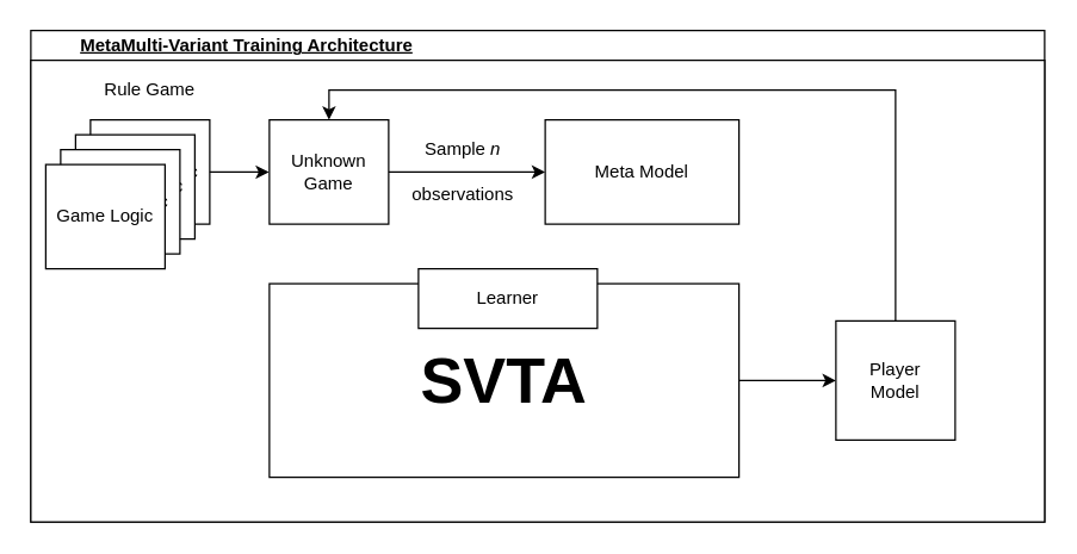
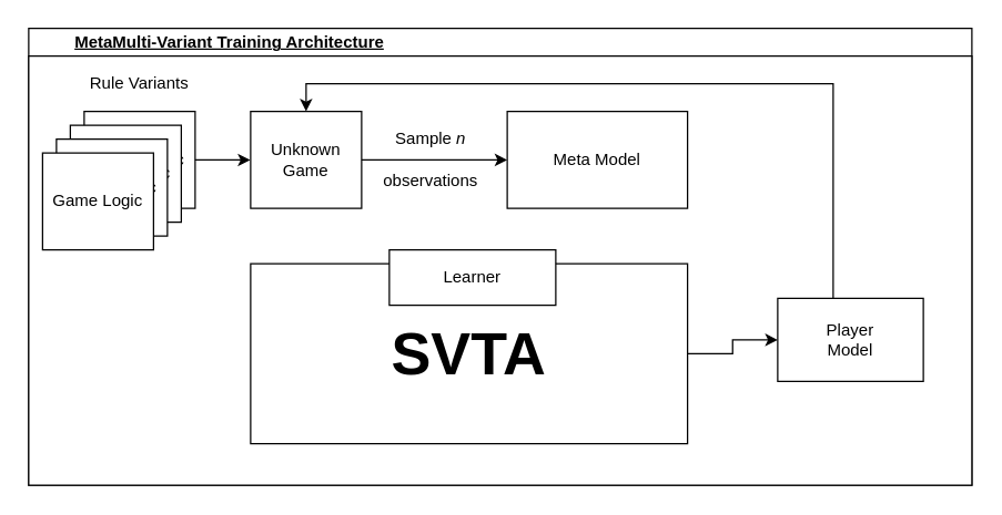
  <mxCell id="0" />
  <mxCell id="1" parent="0" />
  <mxCell id="2" value="" style="rounded=0;whiteSpace=wrap;html=1;" parent="1" vertex="1"><mxGeometry x="20" y="20" width="680" height="330" as="geometry" /></mxCell>
  <mxCell id="3" value="" style="rounded=0;whiteSpace=wrap;html=1;" parent="1" vertex="1"><mxGeometry x="20" y="40" width="680" height="310" as="geometry" /></mxCell>
  <mxCell id="4" value="&lt;b&gt;&lt;u&gt;MetaMulti-Variant Training Architecture&lt;/u&gt;&lt;/b&gt;" style="text;html=1;strokeColor=none;fillColor=none;align=center;verticalAlign=middle;whiteSpace=wrap;rounded=0;" parent="1" vertex="1"><mxGeometry x="50" y="20" width="230" height="20" as="geometry" /></mxCell>
  <mxCell id="5" value="" style="group" parent="1" vertex="1" connectable="0"><mxGeometry x="30" y="50" width="115" height="130" as="geometry" /></mxCell>
  <mxCell id="6" value="Game Logic" style="rounded=0;whiteSpace=wrap;html=1;" parent="5" vertex="1"><mxGeometry x="30" y="30" width="80" height="70" as="geometry" /></mxCell>
  <mxCell id="7" value="Game Logic" style="rounded=0;whiteSpace=wrap;html=1;" parent="5" vertex="1"><mxGeometry x="20" y="40" width="80" height="70" as="geometry" /></mxCell>
  <mxCell id="8" value="Game Logic" style="rounded=0;whiteSpace=wrap;html=1;" parent="5" vertex="1"><mxGeometry x="10" y="50" width="80" height="70" as="geometry" /></mxCell>
  <mxCell id="9" value="Game Logic" style="rounded=0;whiteSpace=wrap;html=1;" parent="5" vertex="1"><mxGeometry y="60" width="80" height="70" as="geometry" /></mxCell>
- <mxCell id="10" value="Rule Game" style="text;html=1;strokeColor=none;fillColor=none;align=center;verticalAlign=middle;whiteSpace=wrap;rounded=0;" parent="5" vertex="1"><mxGeometry x="25" width="90" height="20" as="geometry" /></mxCell>
+ <mxCell id="10" value="Rule Variants" style="text;html=1;strokeColor=none;fillColor=none;align=center;verticalAlign=middle;whiteSpace=wrap;rounded=0;" parent="5" vertex="1"><mxGeometry x="25" width="90" height="20" as="geometry" /></mxCell>
  <mxCell id="11" style="edgeStyle=orthogonalEdgeStyle;rounded=0;orthogonalLoop=1;jettySize=auto;html=1;exitX=1;exitY=0.5;exitDx=0;exitDy=0;entryX=0.235;entryY=0.242;entryDx=0;entryDy=0;entryPerimeter=0;" edge="1" parent="1" source="6" target="3"><mxGeometry relative="1" as="geometry" /></mxCell>
  <mxCell id="12" style="edgeStyle=orthogonalEdgeStyle;rounded=0;orthogonalLoop=1;jettySize=auto;html=1;exitX=1;exitY=0.5;exitDx=0;exitDy=0;entryX=0;entryY=0.5;entryDx=0;entryDy=0;" edge="1" parent="1" source="13" target="14"><mxGeometry relative="1" as="geometry" /></mxCell>
  <mxCell id="13" value="Unknown Game" style="rounded=0;whiteSpace=wrap;html=1;" vertex="1" parent="1"><mxGeometry x="180" y="80" width="80" height="70" as="geometry" /></mxCell>
  <mxCell id="14" value="Meta Model" style="rounded=0;whiteSpace=wrap;html=1;" vertex="1" parent="1"><mxGeometry x="365" y="80" width="130" height="70" as="geometry" /></mxCell>
  <mxCell id="15" value="Sample &lt;i&gt;n&lt;/i&gt;" style="text;html=1;strokeColor=none;fillColor=none;align=center;verticalAlign=middle;whiteSpace=wrap;rounded=0;" vertex="1" parent="1"><mxGeometry x="280" y="90" width="60" height="20" as="geometry" /></mxCell>
  <mxCell id="16" value="observations" style="text;html=1;strokeColor=none;fillColor=none;align=center;verticalAlign=middle;whiteSpace=wrap;rounded=0;" vertex="1" parent="1"><mxGeometry x="290" y="120" width="40" height="20" as="geometry" /></mxCell>
  <mxCell id="17" style="edgeStyle=orthogonalEdgeStyle;rounded=0;orthogonalLoop=1;jettySize=auto;html=1;exitX=1;exitY=0.5;exitDx=0;exitDy=0;entryX=0;entryY=0.5;entryDx=0;entryDy=0;" edge="1" parent="1" source="18" target="21"><mxGeometry relative="1" as="geometry" /></mxCell>
  <mxCell id="18" value="&lt;b&gt;&lt;font style=&quot;font-size: 43px&quot;&gt;SVTA&lt;/font&gt;&lt;/b&gt;" style="rounded=0;whiteSpace=wrap;html=1;" vertex="1" parent="1"><mxGeometry x="180" y="190" width="315" height="130" as="geometry" /></mxCell>
  <mxCell id="19" value="Learner" style="rounded=0;whiteSpace=wrap;html=1;" vertex="1" parent="1"><mxGeometry x="280" y="180" width="120" height="40" as="geometry" /></mxCell>
  <mxCell id="20" style="edgeStyle=orthogonalEdgeStyle;rounded=0;orthogonalLoop=1;jettySize=auto;html=1;entryX=0.5;entryY=0;entryDx=0;entryDy=0;" edge="1" parent="1" source="21" target="13"><mxGeometry relative="1" as="geometry"><Array as="points"><mxPoint x="600" y="60" /><mxPoint x="220" y="60" /></Array></mxGeometry></mxCell>
- <mxCell id="21" value="Player&lt;br&gt;Model" style="rounded=0;whiteSpace=wrap;html=1;" vertex="1" parent="1"><mxGeometry x="560" y="215" width="80" height="80" as="geometry" /></mxCell>
+ <mxCell id="21" value="Player&lt;br&gt;Model" style="rounded=0;whiteSpace=wrap;html=1;" vertex="1" parent="1"><mxGeometry x="560" y="215" width="105" height="60" as="geometry" /></mxCell>
